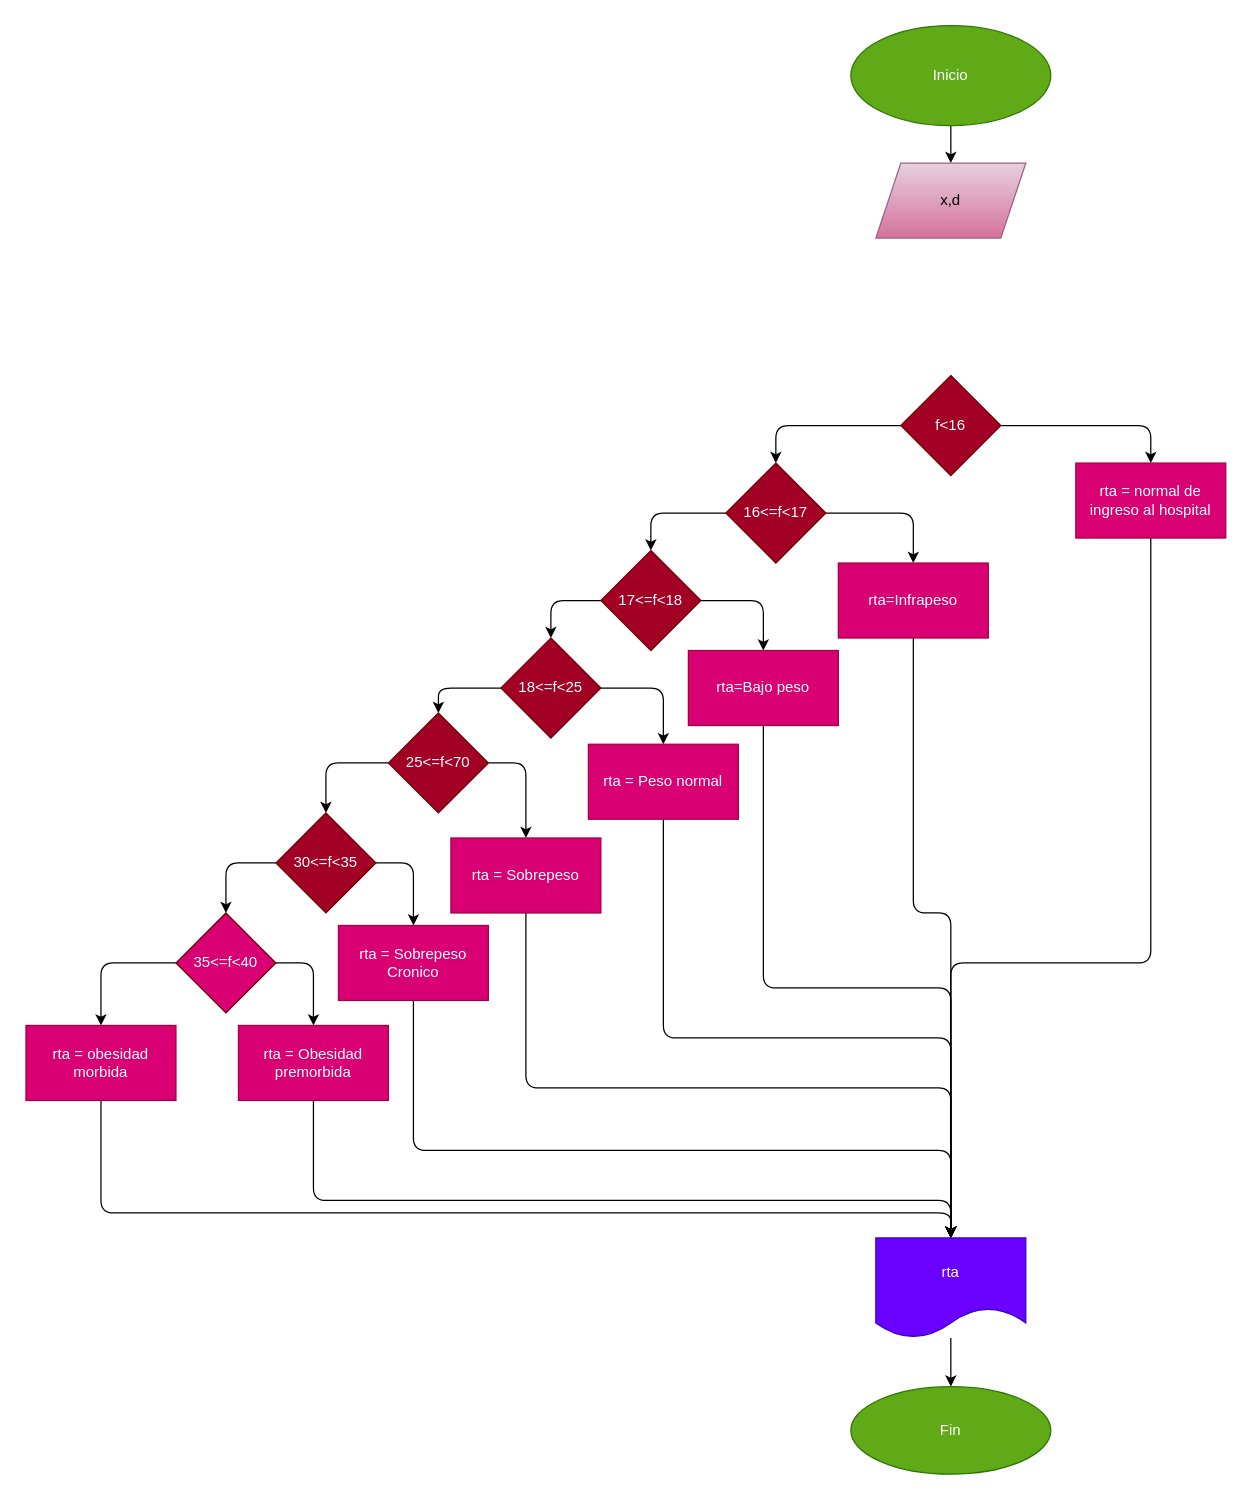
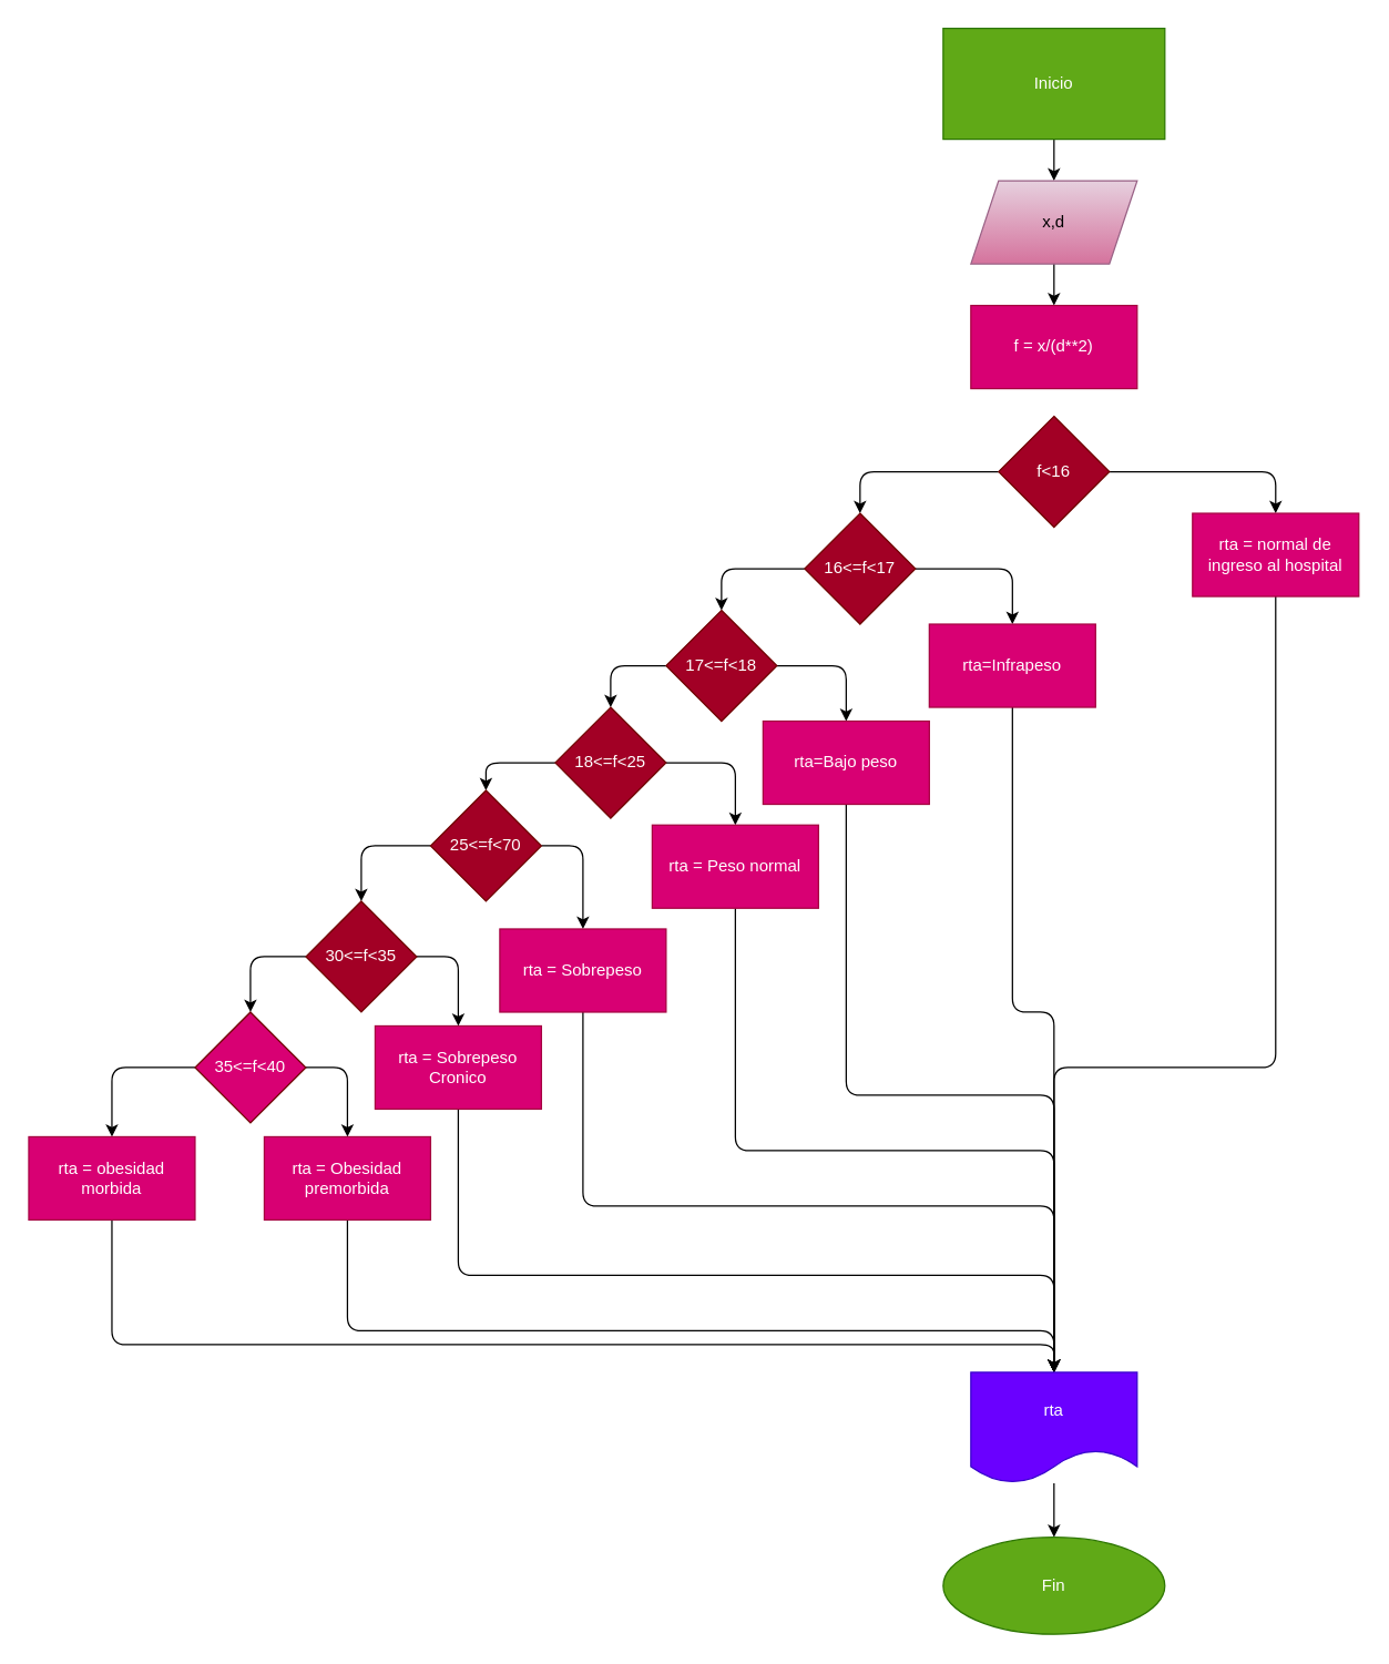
  <mxCell id="0" />
  <mxCell id="1" parent="0" />
  <mxCell id="2" value="" style="edgeStyle=none;html=1;" edge="1" parent="1" source="3" target="5"><mxGeometry relative="1" as="geometry" /></mxCell>
- <mxCell id="3" value="Inicio" style="ellipse;whiteSpace=wrap;html=1;fillColor=#60a917;fontColor=#ffffff;strokeColor=#2D7600;" vertex="1" parent="1"><mxGeometry x="680" y="20" width="160" height="80" as="geometry" /></mxCell>
+ <mxCell id="3" value="Inicio" style="whiteSpace=wrap;html=1;fillColor=#60a917;fontColor=#ffffff;strokeColor=#2D7600;rounded=0;" vertex="1" parent="1"><mxGeometry x="680" y="20" width="160" height="80" as="geometry" /></mxCell>
+ <mxCell id="4" value="" style="edgeStyle=none;html=1;" edge="1" parent="1" source="5" target="6"><mxGeometry relative="1" as="geometry" /></mxCell>
  <mxCell id="5" value="x,d" style="shape=parallelogram;perimeter=parallelogramPerimeter;whiteSpace=wrap;html=1;fixedSize=1;fillColor=#e6d0de;strokeColor=#996185;gradientColor=#d5739d;" vertex="1" parent="1"><mxGeometry x="700" y="130" width="120" height="60" as="geometry" /></mxCell>
+ <mxCell id="6" value="f = x/(d**2)" style="whiteSpace=wrap;html=1;fillColor=#d80073;fontColor=#ffffff;strokeColor=#A50040;" vertex="1" parent="1"><mxGeometry x="700" y="220" width="120" height="60" as="geometry" /></mxCell>
  <mxCell id="7" value="" style="edgeStyle=none;html=1;" edge="1" parent="1" source="9" target="11"><mxGeometry relative="1" as="geometry"><Array as="points"><mxPoint x="920" y="340" /></Array></mxGeometry></mxCell>
  <mxCell id="8" value="" style="edgeStyle=none;html=1;" edge="1" parent="1" source="9" target="14"><mxGeometry relative="1" as="geometry"><Array as="points"><mxPoint x="620" y="340" /></Array></mxGeometry></mxCell>
  <mxCell id="9" value="f&amp;lt;16" style="rhombus;whiteSpace=wrap;html=1;fillColor=#a20025;fontColor=#ffffff;strokeColor=#6F0000;" vertex="1" parent="1"><mxGeometry x="720" y="300" width="80" height="80" as="geometry" /></mxCell>
  <mxCell id="10" style="edgeStyle=none;html=1;exitX=0.5;exitY=1;exitDx=0;exitDy=0;entryX=0.5;entryY=0;entryDx=0;entryDy=0;" edge="1" parent="1" source="11" target="45"><mxGeometry relative="1" as="geometry"><Array as="points"><mxPoint x="920" y="770" /><mxPoint x="760" y="770" /></Array></mxGeometry></mxCell>
  <mxCell id="11" value="rta = normal de ingreso al hospital" style="whiteSpace=wrap;html=1;fillColor=#d80073;fontColor=#ffffff;strokeColor=#A50040;" vertex="1" parent="1"><mxGeometry x="860" y="370" width="120" height="60" as="geometry" /></mxCell>
  <mxCell id="12" style="edgeStyle=none;html=1;entryX=0.5;entryY=0;entryDx=0;entryDy=0;" edge="1" parent="1" source="14" target="16"><mxGeometry relative="1" as="geometry"><mxPoint x="730" y="450" as="targetPoint" /><Array as="points"><mxPoint x="730" y="410" /></Array></mxGeometry></mxCell>
  <mxCell id="13" value="" style="edgeStyle=none;html=1;" edge="1" parent="1" source="14" target="19"><mxGeometry relative="1" as="geometry"><Array as="points"><mxPoint x="520" y="410" /></Array></mxGeometry></mxCell>
  <mxCell id="14" value="16&amp;lt;=f&amp;lt;17" style="rhombus;whiteSpace=wrap;html=1;fillColor=#a20025;fontColor=#ffffff;strokeColor=#6F0000;" vertex="1" parent="1"><mxGeometry x="580" y="370" width="80" height="80" as="geometry" /></mxCell>
  <mxCell id="15" style="edgeStyle=none;html=1;exitX=0.5;exitY=1;exitDx=0;exitDy=0;" edge="1" parent="1" source="16"><mxGeometry relative="1" as="geometry"><mxPoint x="760" y="990" as="targetPoint" /><Array as="points"><mxPoint x="730" y="730" /><mxPoint x="760" y="730" /></Array></mxGeometry></mxCell>
  <mxCell id="16" value="rta=Infrapeso" style="whiteSpace=wrap;html=1;labelBackgroundColor=none;fillColor=#d80073;fontColor=#ffffff;strokeColor=#A50040;" vertex="1" parent="1"><mxGeometry x="670" y="450" width="120" height="60" as="geometry" /></mxCell>
  <mxCell id="17" style="edgeStyle=none;html=1;entryX=0.5;entryY=0;entryDx=0;entryDy=0;" edge="1" parent="1" source="19" target="21"><mxGeometry relative="1" as="geometry"><mxPoint x="610" y="500" as="targetPoint" /><Array as="points"><mxPoint x="610" y="480" /></Array></mxGeometry></mxCell>
  <mxCell id="18" value="" style="edgeStyle=none;html=1;" edge="1" parent="1" source="19" target="24"><mxGeometry relative="1" as="geometry"><Array as="points"><mxPoint x="440" y="480" /></Array></mxGeometry></mxCell>
  <mxCell id="19" value="17&amp;lt;=f&amp;lt;18" style="rhombus;whiteSpace=wrap;html=1;fillColor=#a20025;fontColor=#ffffff;strokeColor=#6F0000;" vertex="1" parent="1"><mxGeometry x="480" y="440" width="80" height="80" as="geometry" /></mxCell>
  <mxCell id="20" style="edgeStyle=none;html=1;exitX=0.5;exitY=1;exitDx=0;exitDy=0;entryX=0.5;entryY=0;entryDx=0;entryDy=0;" edge="1" parent="1" source="21" target="45"><mxGeometry relative="1" as="geometry"><Array as="points"><mxPoint x="610" y="790" /><mxPoint x="760" y="790" /></Array></mxGeometry></mxCell>
  <mxCell id="21" value="rta=Bajo peso" style="whiteSpace=wrap;html=1;labelBackgroundColor=none;fillColor=#d80073;fontColor=#ffffff;strokeColor=#A50040;" vertex="1" parent="1"><mxGeometry x="550" y="520" width="120" height="60" as="geometry" /></mxCell>
  <mxCell id="22" style="edgeStyle=none;html=1;entryX=0.5;entryY=0;entryDx=0;entryDy=0;" edge="1" parent="1" source="24" target="26"><mxGeometry relative="1" as="geometry"><Array as="points"><mxPoint x="530" y="550" /></Array></mxGeometry></mxCell>
  <mxCell id="23" value="" style="edgeStyle=none;html=1;" edge="1" parent="1" source="24" target="29"><mxGeometry relative="1" as="geometry"><Array as="points"><mxPoint x="350" y="550" /></Array></mxGeometry></mxCell>
  <mxCell id="24" value="18&amp;lt;=f&amp;lt;25" style="rhombus;whiteSpace=wrap;html=1;fillColor=#a20025;fontColor=#ffffff;strokeColor=#6F0000;" vertex="1" parent="1"><mxGeometry x="400" y="510" width="80" height="80" as="geometry" /></mxCell>
  <mxCell id="25" style="edgeStyle=none;html=1;exitX=0.5;exitY=1;exitDx=0;exitDy=0;entryX=0.5;entryY=0;entryDx=0;entryDy=0;" edge="1" parent="1" source="26" target="45"><mxGeometry relative="1" as="geometry"><Array as="points"><mxPoint x="530" y="830" /><mxPoint x="760" y="830" /></Array></mxGeometry></mxCell>
  <mxCell id="26" value="rta = Peso normal" style="whiteSpace=wrap;html=1;labelBackgroundColor=none;fillColor=#d80073;fontColor=#ffffff;strokeColor=#A50040;" vertex="1" parent="1"><mxGeometry x="470" y="595" width="120" height="60" as="geometry" /></mxCell>
  <mxCell id="27" style="edgeStyle=none;html=1;entryX=0.5;entryY=0;entryDx=0;entryDy=0;" edge="1" parent="1" source="29" target="31"><mxGeometry relative="1" as="geometry"><mxPoint x="420" y="650" as="targetPoint" /><Array as="points"><mxPoint x="420" y="610" /></Array></mxGeometry></mxCell>
  <mxCell id="28" value="" style="edgeStyle=none;html=1;" edge="1" parent="1" source="29" target="34"><mxGeometry relative="1" as="geometry"><Array as="points"><mxPoint x="260" y="610" /></Array></mxGeometry></mxCell>
  <mxCell id="29" value="25&amp;lt;=f&amp;lt;70" style="rhombus;whiteSpace=wrap;html=1;fillColor=#a20025;fontColor=#ffffff;strokeColor=#6F0000;" vertex="1" parent="1"><mxGeometry x="310" y="570" width="80" height="80" as="geometry" /></mxCell>
  <mxCell id="30" style="edgeStyle=none;html=1;exitX=0.5;exitY=1;exitDx=0;exitDy=0;entryX=0.5;entryY=0;entryDx=0;entryDy=0;" edge="1" parent="1" source="31" target="45"><mxGeometry relative="1" as="geometry"><Array as="points"><mxPoint x="420" y="870" /><mxPoint x="760" y="870" /></Array></mxGeometry></mxCell>
  <mxCell id="31" value="rta = Sobrepeso" style="rounded=0;whiteSpace=wrap;html=1;labelBackgroundColor=none;fillColor=#d80073;fontColor=#ffffff;strokeColor=#A50040;" vertex="1" parent="1"><mxGeometry x="360" y="670" width="120" height="60" as="geometry" /></mxCell>
  <mxCell id="32" style="edgeStyle=none;html=1;entryX=0.5;entryY=0;entryDx=0;entryDy=0;" edge="1" parent="1" source="34" target="36"><mxGeometry relative="1" as="geometry"><Array as="points"><mxPoint x="330" y="690" /></Array></mxGeometry></mxCell>
  <mxCell id="33" value="" style="edgeStyle=none;html=1;" edge="1" parent="1" source="34" target="39"><mxGeometry relative="1" as="geometry"><Array as="points"><mxPoint x="180" y="690" /></Array></mxGeometry></mxCell>
  <mxCell id="34" value="30&amp;lt;=f&amp;lt;35" style="rhombus;whiteSpace=wrap;html=1;fillColor=#a20025;fontColor=#ffffff;strokeColor=#6F0000;" vertex="1" parent="1"><mxGeometry x="220" y="650" width="80" height="80" as="geometry" /></mxCell>
  <mxCell id="35" style="edgeStyle=none;html=1;exitX=0.5;exitY=1;exitDx=0;exitDy=0;entryX=0.5;entryY=0;entryDx=0;entryDy=0;" edge="1" parent="1" source="36" target="45"><mxGeometry relative="1" as="geometry"><Array as="points"><mxPoint x="330" y="920" /><mxPoint x="760" y="920" /></Array></mxGeometry></mxCell>
  <mxCell id="36" value="rta = Sobrepeso Cronico" style="whiteSpace=wrap;html=1;labelBackgroundColor=none;fillColor=#d80073;fontColor=#ffffff;strokeColor=#A50040;" vertex="1" parent="1"><mxGeometry x="270" y="740" width="120" height="60" as="geometry" /></mxCell>
  <mxCell id="37" style="edgeStyle=none;html=1;entryX=0.5;entryY=0;entryDx=0;entryDy=0;" edge="1" parent="1" source="39" target="41"><mxGeometry relative="1" as="geometry"><mxPoint x="240" y="810" as="targetPoint" /><Array as="points"><mxPoint x="250" y="770" /></Array></mxGeometry></mxCell>
  <mxCell id="38" value="" style="edgeStyle=none;html=1;exitX=0;exitY=0.5;exitDx=0;exitDy=0;" edge="1" parent="1" source="39" target="43"><mxGeometry relative="1" as="geometry"><mxPoint x="150" y="790" as="sourcePoint" /><Array as="points"><mxPoint x="80" y="770" /></Array></mxGeometry></mxCell>
  <mxCell id="39" value="35&amp;lt;=f&amp;lt;40" style="rhombus;whiteSpace=wrap;html=1;fillColor=#d80073;fontColor=#ffffff;strokeColor=#6F0000;" vertex="1" parent="1"><mxGeometry x="140" y="730" width="80" height="80" as="geometry" /></mxCell>
  <mxCell id="40" style="edgeStyle=none;html=1;exitX=0.5;exitY=1;exitDx=0;exitDy=0;entryX=0.5;entryY=0;entryDx=0;entryDy=0;" edge="1" parent="1" source="41" target="45"><mxGeometry relative="1" as="geometry"><Array as="points"><mxPoint x="250" y="960" /><mxPoint x="760" y="960" /></Array></mxGeometry></mxCell>
  <mxCell id="41" value="rta = Obesidad premorbida" style="whiteSpace=wrap;html=1;labelBackgroundColor=none;fillColor=#d80073;fontColor=#ffffff;strokeColor=#A50040;" vertex="1" parent="1"><mxGeometry x="190" y="820" width="120" height="60" as="geometry" /></mxCell>
  <mxCell id="42" style="edgeStyle=none;html=1;exitX=0.5;exitY=1;exitDx=0;exitDy=0;entryX=0.5;entryY=0;entryDx=0;entryDy=0;" edge="1" parent="1" source="43" target="45"><mxGeometry relative="1" as="geometry"><Array as="points"><mxPoint x="80" y="970" /><mxPoint x="760" y="970" /></Array></mxGeometry></mxCell>
  <mxCell id="43" value="rta = obesidad morbida" style="whiteSpace=wrap;html=1;fillColor=#d80073;fontColor=#ffffff;strokeColor=#A50040;" vertex="1" parent="1"><mxGeometry x="20" y="820" width="120" height="60" as="geometry" /></mxCell>
  <mxCell id="44" value="" style="edgeStyle=none;html=1;" edge="1" parent="1" source="45" target="46"><mxGeometry relative="1" as="geometry" /></mxCell>
  <mxCell id="45" value="rta" style="shape=document;whiteSpace=wrap;html=1;boundedLbl=1;labelBackgroundColor=none;fillColor=#6a00ff;fontColor=#ffffff;strokeColor=#3700CC;" vertex="1" parent="1"><mxGeometry x="700" y="990" width="120" height="80" as="geometry" /></mxCell>
  <mxCell id="46" value="Fin" style="ellipse;whiteSpace=wrap;html=1;labelBackgroundColor=none;fillColor=#60a917;fontColor=#ffffff;strokeColor=#2D7600;" vertex="1" parent="1"><mxGeometry x="680" y="1109" width="160" height="70" as="geometry" /></mxCell>
